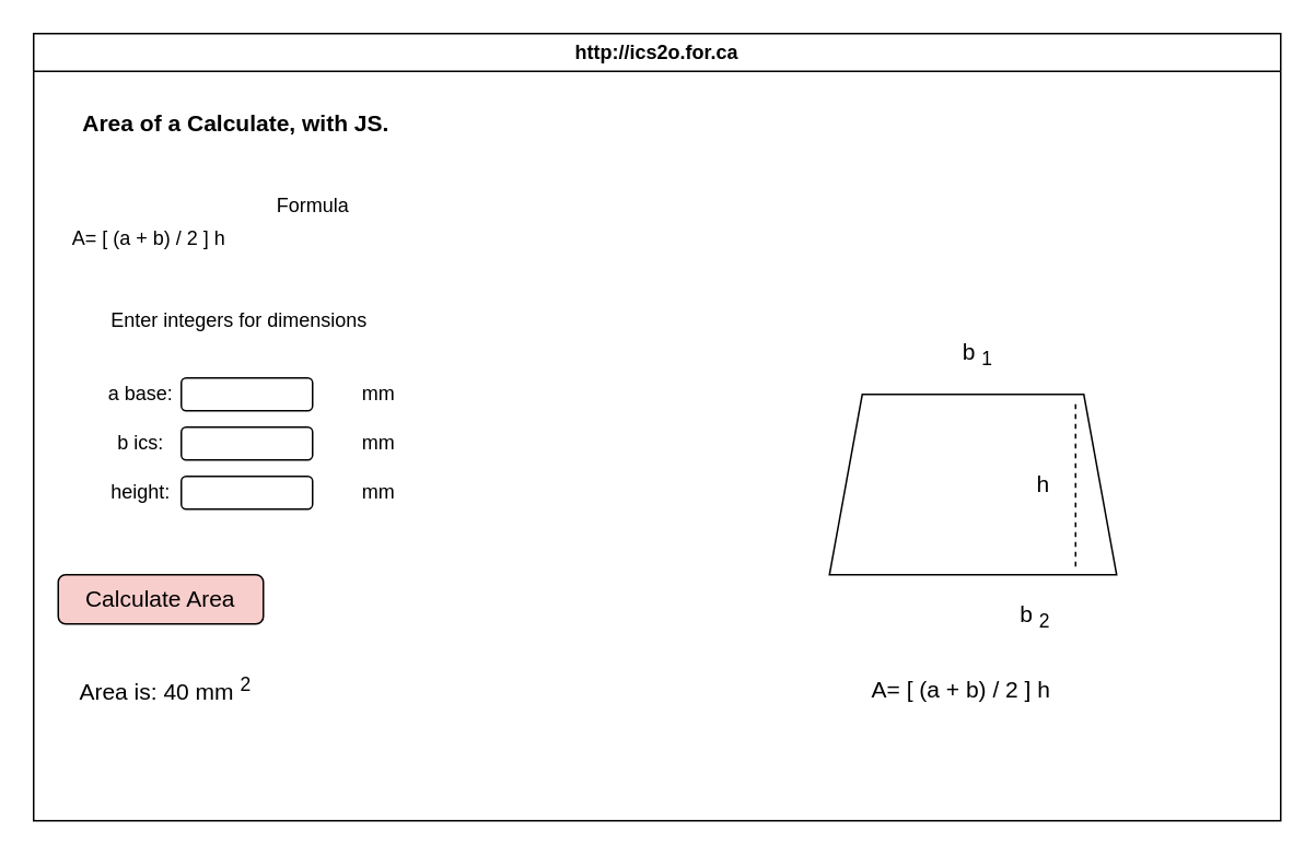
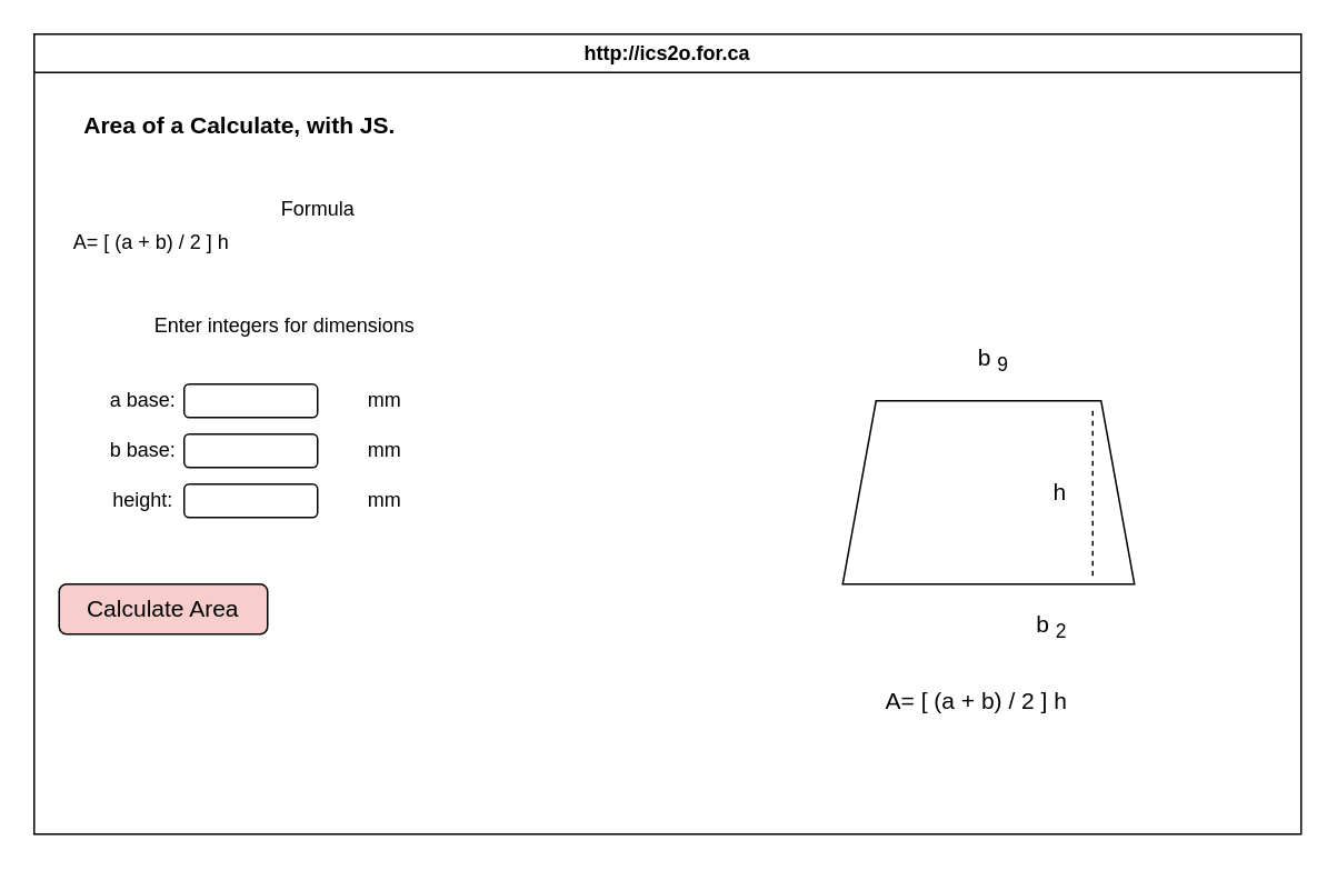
  <mxCell id="0" />
  <mxCell id="1" parent="0" />
  <mxCell id="2" value="http://ics2o.for.ca" style="swimlane;whiteSpace=wrap;html=1;" parent="1" vertex="1"><mxGeometry x="20" y="20" width="760" height="480" as="geometry" /></mxCell>
  <mxCell id="3" value="" style="shape=trapezoid;perimeter=trapezoidPerimeter;whiteSpace=wrap;html=1;fixedSize=1;" vertex="1" parent="2"><mxGeometry x="485" y="220" width="175" height="110" as="geometry" /></mxCell>
  <mxCell id="4" value="&lt;b&gt;&lt;font style=&quot;font-size: 14px;&quot;&gt;Area of a Calculate, with JS.&amp;nbsp;&lt;/font&gt;&lt;/b&gt;" style="text;html=1;align=center;verticalAlign=middle;resizable=0;points=[];autosize=1;strokeColor=none;fillColor=none;" vertex="1" parent="2"><mxGeometry x="15" y="40" width="220" height="30" as="geometry" /></mxCell>
  <mxCell id="5" value="Formula" style="text;html=1;align=center;verticalAlign=middle;resizable=0;points=[];autosize=1;strokeColor=none;fillColor=none;" vertex="1" parent="2"><mxGeometry x="135" y="90" width="70" height="30" as="geometry" /></mxCell>
  <mxCell id="6" value="A= [ (a + b) / 2 ] h" style="text;html=1;align=center;verticalAlign=middle;resizable=0;points=[];autosize=1;strokeColor=none;fillColor=none;" vertex="1" parent="2"><mxGeometry x="15" y="110" width="110" height="30" as="geometry" /></mxCell>
- <mxCell id="7" value="Enter integers for dimensions" style="text;html=1;align=center;verticalAlign=middle;resizable=0;points=[];autosize=1;strokeColor=none;fillColor=none;" vertex="1" parent="2"><mxGeometry x="35" y="160" width="180" height="30" as="geometry" /></mxCell>
+ <mxCell id="7" value="Enter integers for dimensions" style="text;html=1;align=center;verticalAlign=middle;resizable=0;points=[];autosize=1;strokeColor=none;fillColor=none;" vertex="1" parent="2"><mxGeometry x="60" y="160" width="180" height="30" as="geometry" /></mxCell>
  <mxCell id="8" value="" style="rounded=1;whiteSpace=wrap;html=1;" vertex="1" parent="2"><mxGeometry x="90" y="210" width="80" height="20" as="geometry" /></mxCell>
  <mxCell id="9" value="" style="rounded=1;whiteSpace=wrap;html=1;" vertex="1" parent="2"><mxGeometry x="90" y="240" width="80" height="20" as="geometry" /></mxCell>
  <mxCell id="10" value="" style="rounded=1;whiteSpace=wrap;html=1;" vertex="1" parent="2"><mxGeometry x="90" y="270" width="80" height="20" as="geometry" /></mxCell>
  <mxCell id="11" value="mm" style="text;html=1;align=center;verticalAlign=middle;resizable=0;points=[];autosize=1;strokeColor=none;fillColor=none;" vertex="1" parent="2"><mxGeometry x="190" y="265" width="40" height="30" as="geometry" /></mxCell>
  <mxCell id="12" value="mm" style="text;html=1;align=center;verticalAlign=middle;resizable=0;points=[];autosize=1;strokeColor=none;fillColor=none;" vertex="1" parent="2"><mxGeometry x="190" y="205" width="40" height="30" as="geometry" /></mxCell>
  <mxCell id="13" value="mm" style="text;html=1;align=center;verticalAlign=middle;resizable=0;points=[];autosize=1;strokeColor=none;fillColor=none;" vertex="1" parent="2"><mxGeometry x="190" y="235" width="40" height="30" as="geometry" /></mxCell>
  <mxCell id="14" value="Calculate Area" style="rounded=1;whiteSpace=wrap;html=1;fontSize=14;fillColor=#f8cecc;" vertex="1" parent="2"><mxGeometry x="15" y="330" width="125" height="30" as="geometry" /></mxCell>
- <mxCell id="15" value="Area is: 40 mm &lt;sup&gt;2&lt;/sup&gt;" style="text;html=1;align=center;verticalAlign=middle;resizable=0;points=[];autosize=1;strokeColor=none;fillColor=none;fontSize=14;" vertex="1" parent="2"><mxGeometry x="15" y="385" width="130" height="30" as="geometry" /></mxCell>
  <mxCell id="16" value="" style="endArrow=none;dashed=1;html=1;fontSize=14;" edge="1" parent="2"><mxGeometry width="50" height="50" relative="1" as="geometry"><mxPoint x="635" y="325" as="sourcePoint" /><mxPoint x="635" y="225" as="targetPoint" /></mxGeometry></mxCell>
  <mxCell id="17" value="h" style="text;html=1;align=center;verticalAlign=middle;resizable=0;points=[];autosize=1;strokeColor=none;fillColor=none;fontSize=14;" vertex="1" parent="2"><mxGeometry x="600" y="260" width="30" height="30" as="geometry" /></mxCell>
- <mxCell id="18" value="b &lt;sub&gt;1&lt;/sub&gt;" style="text;html=1;align=center;verticalAlign=middle;resizable=0;points=[];autosize=1;strokeColor=none;fillColor=none;fontSize=14;" vertex="1" parent="2"><mxGeometry x="555" y="180" width="40" height="30" as="geometry" /></mxCell>
+ <mxCell id="18" value="b &lt;sub&gt;9&lt;/sub&gt;" style="text;html=1;align=center;verticalAlign=middle;resizable=0;points=[];autosize=1;strokeColor=none;fillColor=none;fontSize=14;" vertex="1" parent="2"><mxGeometry x="555" y="180" width="40" height="30" as="geometry" /></mxCell>
  <mxCell id="19" value="b &lt;sub&gt;2&lt;/sub&gt;" style="text;html=1;align=center;verticalAlign=middle;resizable=0;points=[];autosize=1;strokeColor=none;fillColor=none;fontSize=14;" vertex="1" parent="2"><mxGeometry x="590" y="340" width="40" height="30" as="geometry" /></mxCell>
  <mxCell id="20" value="A= [ (a + b) / 2 ] h" style="text;html=1;align=center;verticalAlign=middle;resizable=0;points=[];autosize=1;strokeColor=none;fillColor=none;fontSize=14;" vertex="1" parent="2"><mxGeometry x="500" y="385" width="130" height="30" as="geometry" /></mxCell>
  <mxCell id="21" value="a base:" style="text;html=1;align=center;verticalAlign=middle;resizable=0;points=[];autosize=1;strokeColor=none;fillColor=none;" vertex="1" parent="1"><mxGeometry x="55" y="225" width="60" height="30" as="geometry" /></mxCell>
- <mxCell id="22" value="b ics:" style="text;html=1;align=center;verticalAlign=middle;resizable=0;points=[];autosize=1;strokeColor=none;fillColor=none;" vertex="1" parent="1"><mxGeometry x="55" y="255" width="60" height="30" as="geometry" /></mxCell>
+ <mxCell id="22" value="b base:" style="text;html=1;align=center;verticalAlign=middle;resizable=0;points=[];autosize=1;strokeColor=none;fillColor=none;" vertex="1" parent="1"><mxGeometry x="55" y="255" width="60" height="30" as="geometry" /></mxCell>
  <mxCell id="23" value="height:" style="text;html=1;align=center;verticalAlign=middle;resizable=0;points=[];autosize=1;strokeColor=none;fillColor=none;" vertex="1" parent="1"><mxGeometry x="55" y="285" width="60" height="30" as="geometry" /></mxCell>
